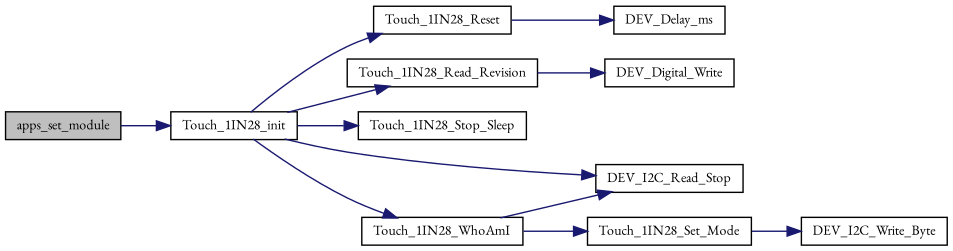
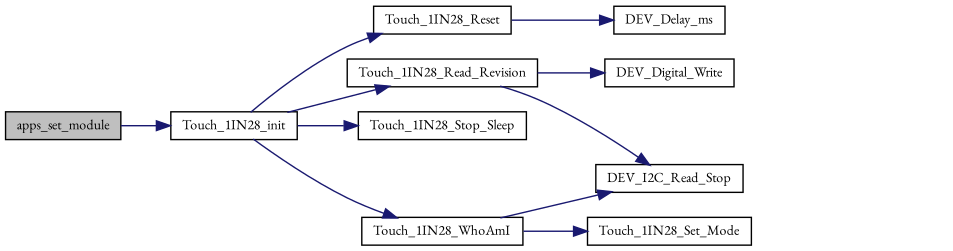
  digraph {
    fontname="EB Garamond"
    rankdir=LR
    node [color=black fontname="EB Garamond" fontsize=10 shape=record]
    edge [color=midnightblue fontname="EB Garamond" fontsize=10 labelfontname=Helvetica labelfontsize=10 style=solid]
    n1 [fillcolor=grey75 fontcolor=black height=0.2 label=apps_set_module style=filled width=0.4]
    n2 [height=0.2 label=Touch_1IN28_init width=0.4]
    n3 [height=0.2 label=Touch_1IN28_Read_Revision width=0.4]
    n4 [height=0.2 label=Touch_1IN28_Reset width=0.4]
    n5 [height=0.2 label=Touch_1IN28_Stop_Sleep width=0.4]
    n6 [height=0.2 label=Touch_1IN28_WhoAmI width=0.4]
    n7 [height=0.2 label=DEV_I2C_Read_Stop width=0.4]
    n8 [height=0.2 label=DEV_Digital_Write width=0.4]
    n9 [height=0.2 label=DEV_Delay_ms width=0.4]
    n10 [height=0.2 label=Touch_1IN28_Set_Mode width=0.4]
-   n11 [height=0.2 label=DEV_I2C_Write_Byte width=0.4]
    n1 -> n2
    n2 -> n3
    n2 -> n4
    n2 -> n5
    n2 -> n6
-   n2 -> n7
+   n3 -> n7
    n3 -> n8
    n4 -> n9
    n6 -> n7
    n6 -> n10
-   n10 -> n11
  }
